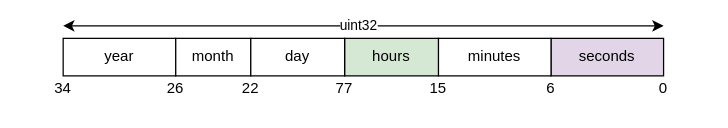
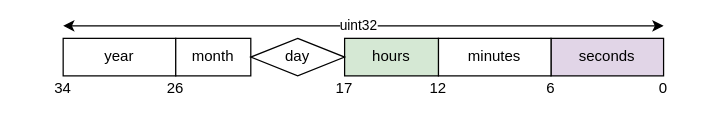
  <mxCell id="0" />
  <mxCell id="1" parent="0" />
  <mxCell id="2" value="year" style="rounded=0;whiteSpace=wrap;html=1;" vertex="1" parent="1"><mxGeometry x="50" y="30" width="90" height="30" as="geometry" /></mxCell>
  <mxCell id="3" value="month" style="rounded=0;whiteSpace=wrap;html=1;" vertex="1" parent="1"><mxGeometry x="140" y="30" width="60" height="30" as="geometry" /></mxCell>
  <mxCell id="4" value="seconds" style="rounded=0;whiteSpace=wrap;html=1;fillColor=#e1d5e7;" vertex="1" parent="1"><mxGeometry x="440" y="30" width="90" height="30" as="geometry" /></mxCell>
  <mxCell id="5" value="0" style="text;html=1;align=center;verticalAlign=middle;whiteSpace=wrap;rounded=0;" vertex="1" parent="1"><mxGeometry x="500" y="60" width="60" height="20" as="geometry" /></mxCell>
- <mxCell id="6" value="22" style="text;html=1;align=center;verticalAlign=middle;whiteSpace=wrap;rounded=0;" vertex="1" parent="1"><mxGeometry x="170" y="60" width="60" height="20" as="geometry" /></mxCell>
  <mxCell id="7" value="34" style="text;html=1;align=center;verticalAlign=middle;whiteSpace=wrap;rounded=0;" vertex="1" parent="1"><mxGeometry x="20" y="60" width="60" height="20" as="geometry" /></mxCell>
  <mxCell id="8" value="" style="endArrow=classic;startArrow=classic;html=1;rounded=0;" edge="1" parent="1"><mxGeometry width="50" height="50" relative="1" as="geometry"><mxPoint x="50" y="20" as="sourcePoint" /><mxPoint x="530" y="20" as="targetPoint" /></mxGeometry></mxCell>
  <mxCell id="9" value="uint32" style="edgeLabel;html=1;align=center;verticalAlign=middle;resizable=0;points=[];" vertex="1" connectable="0" parent="8"><mxGeometry x="-0.019" y="1" relative="1" as="geometry"><mxPoint as="offset" /></mxGeometry></mxCell>
  <mxCell id="10" value="minutes" style="rounded=0;whiteSpace=wrap;html=1;" vertex="1" parent="1"><mxGeometry x="350" y="30" width="90" height="30" as="geometry" /></mxCell>
  <mxCell id="11" value="hours" style="rounded=0;whiteSpace=wrap;html=1;fillColor=#d5e8d4;" vertex="1" parent="1"><mxGeometry x="275" y="30" width="75" height="30" as="geometry" /></mxCell>
  <mxCell id="12" value="6" style="text;html=1;align=center;verticalAlign=middle;whiteSpace=wrap;rounded=0;" vertex="1" parent="1"><mxGeometry x="410" y="60" width="60" height="20" as="geometry" /></mxCell>
- <mxCell id="13" value="15" style="text;html=1;align=center;verticalAlign=middle;whiteSpace=wrap;rounded=0;" vertex="1" parent="1"><mxGeometry x="320" y="60" width="60" height="20" as="geometry" /></mxCell>
- <mxCell id="14" value="77" style="text;html=1;align=center;verticalAlign=middle;whiteSpace=wrap;rounded=0;" vertex="1" parent="1"><mxGeometry x="245" y="60" width="60" height="20" as="geometry" /></mxCell>
- <mxCell id="15" value="day" style="rounded=0;whiteSpace=wrap;html=1;" vertex="1" parent="1"><mxGeometry x="200" y="30" width="75" height="30" as="geometry" /></mxCell>
+ <mxCell id="13" value="12" style="text;html=1;align=center;verticalAlign=middle;whiteSpace=wrap;rounded=0;" vertex="1" parent="1"><mxGeometry x="320" y="60" width="60" height="20" as="geometry" /></mxCell>
+ <mxCell id="14" value="17" style="text;html=1;align=center;verticalAlign=middle;whiteSpace=wrap;rounded=0;" vertex="1" parent="1"><mxGeometry x="245" y="60" width="60" height="20" as="geometry" /></mxCell>
+ <mxCell id="15" value="day" style="rhombus;whiteSpace=wrap;html=1;" vertex="1" parent="1"><mxGeometry x="200" y="30" width="75" height="30" as="geometry" /></mxCell>
  <mxCell id="16" value="26" style="text;html=1;align=center;verticalAlign=middle;whiteSpace=wrap;rounded=0;" vertex="1" parent="1"><mxGeometry x="110" y="60" width="60" height="20" as="geometry" /></mxCell>
